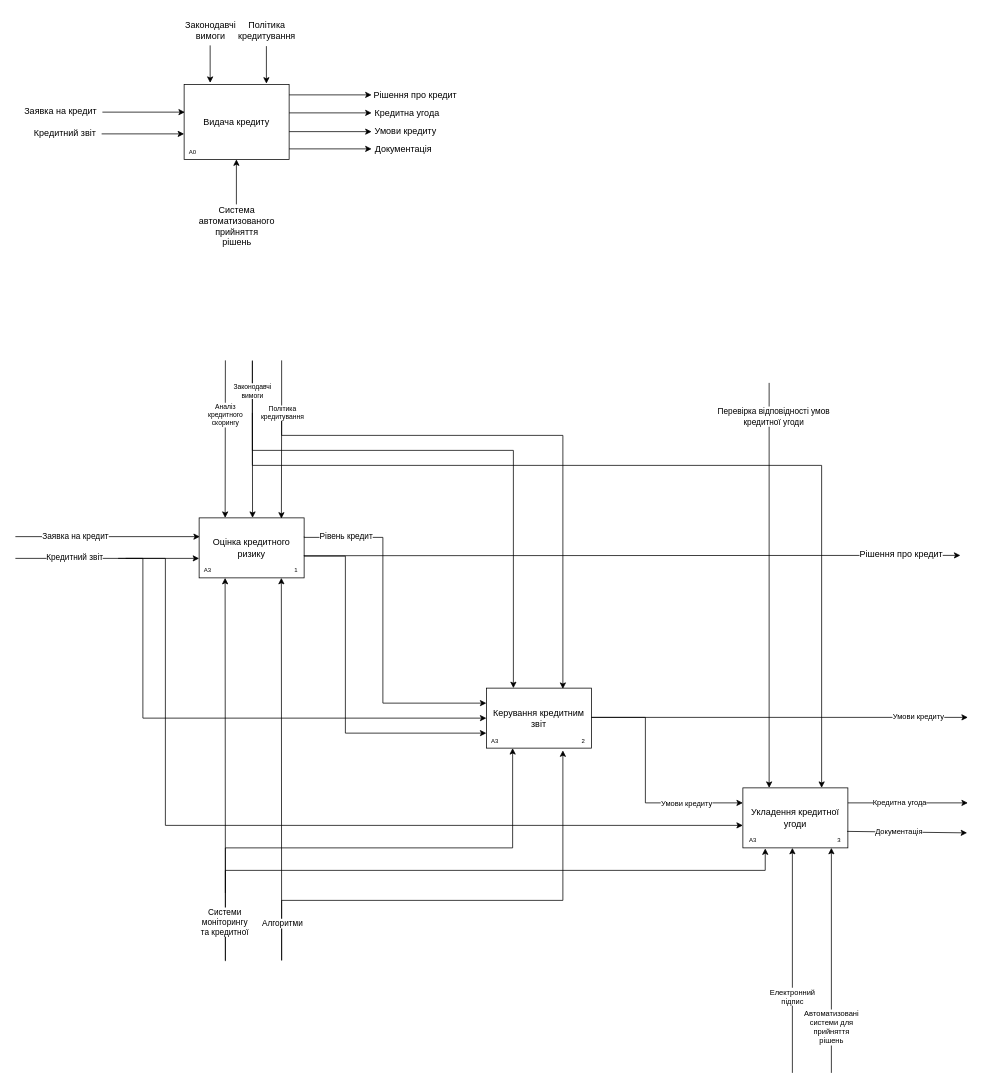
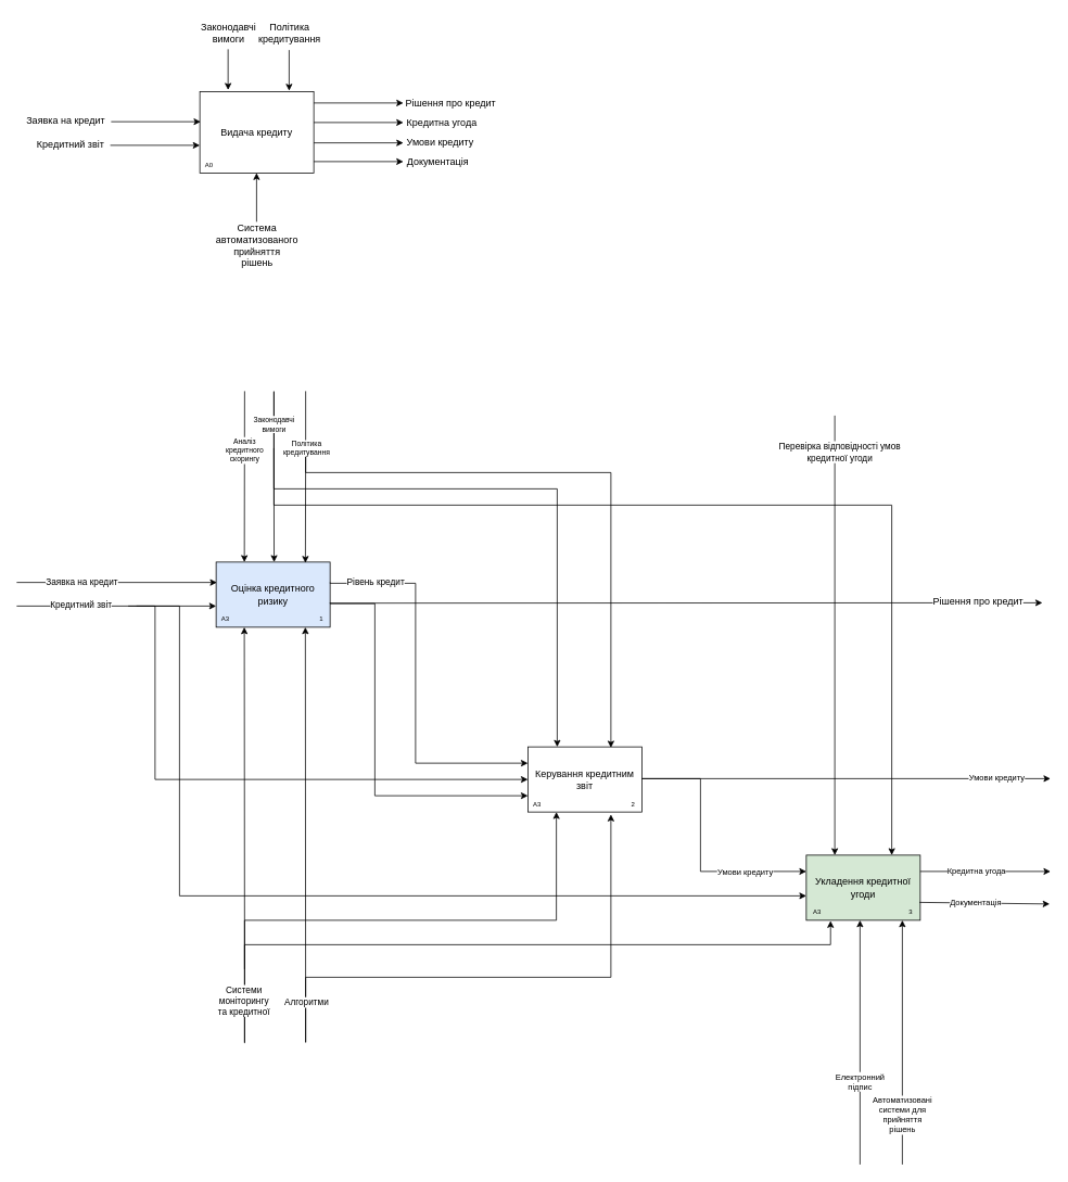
  <mxCell id="0" />
  <mxCell id="1" parent="0" />
  <mxCell id="2" value="Видача кредиту" style="rounded=0;whiteSpace=wrap;html=1;" parent="1" vertex="1"><mxGeometry x="245" y="112" width="140" height="100" as="geometry" /></mxCell>
  <mxCell id="3" value="" style="endArrow=classic;html=1;rounded=0;" parent="1" edge="1"><mxGeometry width="50" height="50" relative="1" as="geometry"><mxPoint x="136" y="149" as="sourcePoint" /><mxPoint x="246" y="149" as="targetPoint" /></mxGeometry></mxCell>
  <mxCell id="4" value="" style="endArrow=classic;html=1;rounded=0;" parent="1" edge="1"><mxGeometry width="50" height="50" relative="1" as="geometry"><mxPoint x="135" y="178" as="sourcePoint" /><mxPoint x="245" y="178" as="targetPoint" /></mxGeometry></mxCell>
  <mxCell id="5" value="Кредитна угода" style="text;html=1;align=center;verticalAlign=middle;resizable=0;points=[];autosize=1;strokeColor=none;fillColor=none;" parent="1" vertex="1"><mxGeometry x="487" y="135" width="110" height="30" as="geometry" /></mxCell>
  <mxCell id="6" value="Кредитний звіт" style="text;html=1;align=center;verticalAlign=middle;resizable=0;points=[];autosize=1;strokeColor=none;fillColor=none;" parent="1" vertex="1"><mxGeometry x="31" y="162" width="110" height="30" as="geometry" /></mxCell>
  <mxCell id="7" value="" style="endArrow=classic;html=1;rounded=0;" parent="1" edge="1"><mxGeometry width="50" height="50" relative="1" as="geometry"><mxPoint x="385" y="175" as="sourcePoint" /><mxPoint x="495" y="175" as="targetPoint" /></mxGeometry></mxCell>
  <mxCell id="8" value="" style="endArrow=classic;html=1;rounded=0;" parent="1" edge="1"><mxGeometry width="50" height="50" relative="1" as="geometry"><mxPoint x="385" y="150" as="sourcePoint" /><mxPoint x="495" y="150" as="targetPoint" /></mxGeometry></mxCell>
  <mxCell id="9" value="Умови кредиту" style="text;html=1;align=center;verticalAlign=middle;resizable=0;points=[];autosize=1;strokeColor=none;fillColor=none;" parent="1" vertex="1"><mxGeometry x="485" y="160" width="110" height="30" as="geometry" /></mxCell>
  <mxCell id="10" value="Документація" style="text;html=1;align=center;verticalAlign=middle;resizable=0;points=[];autosize=1;strokeColor=none;fillColor=none;" parent="1" vertex="1"><mxGeometry x="487" y="183" width="100" height="30" as="geometry" /></mxCell>
  <mxCell id="11" value="" style="endArrow=classic;html=1;rounded=0;" parent="1" edge="1"><mxGeometry width="50" height="50" relative="1" as="geometry"><mxPoint x="385" y="198" as="sourcePoint" /><mxPoint x="495" y="198" as="targetPoint" /></mxGeometry></mxCell>
  <mxCell id="12" value="Заявка на кредит" style="text;html=1;align=center;verticalAlign=middle;resizable=0;points=[];autosize=1;strokeColor=none;fillColor=none;" parent="1" vertex="1"><mxGeometry x="20" y="133" width="120" height="30" as="geometry" /></mxCell>
  <mxCell id="13" value="" style="endArrow=classic;html=1;rounded=0;" parent="1" edge="1"><mxGeometry width="50" height="50" relative="1" as="geometry"><mxPoint x="279.7" y="60" as="sourcePoint" /><mxPoint x="279.7" y="110" as="targetPoint" /></mxGeometry></mxCell>
  <mxCell id="14" value="Законодавчі&lt;br&gt;вимоги" style="text;html=1;align=center;verticalAlign=middle;resizable=0;points=[];autosize=1;strokeColor=none;fillColor=none;" parent="1" vertex="1"><mxGeometry x="235" y="20" width="90" height="40" as="geometry" /></mxCell>
  <mxCell id="15" value="" style="endArrow=classic;html=1;rounded=0;" parent="1" edge="1"><mxGeometry width="50" height="50" relative="1" as="geometry"><mxPoint x="354.7" y="61" as="sourcePoint" /><mxPoint x="354.7" y="111" as="targetPoint" /></mxGeometry></mxCell>
  <mxCell id="16" value="Політика&lt;br&gt;кредитування" style="text;html=1;align=center;verticalAlign=middle;resizable=0;points=[];autosize=1;strokeColor=none;fillColor=none;" parent="1" vertex="1"><mxGeometry x="305" y="20" width="100" height="40" as="geometry" /></mxCell>
  <mxCell id="17" value="" style="endArrow=classic;html=1;rounded=0;" parent="1" edge="1"><mxGeometry width="50" height="50" relative="1" as="geometry"><mxPoint x="314.7" y="272" as="sourcePoint" /><mxPoint x="314.7" y="212" as="targetPoint" /></mxGeometry></mxCell>
  <mxCell id="18" value="Система&lt;br&gt;автоматизованого&lt;br&gt;прийняття&lt;br&gt;рішень" style="text;html=1;align=center;verticalAlign=middle;resizable=0;points=[];autosize=1;strokeColor=none;fillColor=none;" parent="1" vertex="1"><mxGeometry x="255" y="266" width="120" height="70" as="geometry" /></mxCell>
  <mxCell id="19" value="А0" style="text;html=1;align=center;verticalAlign=middle;resizable=0;points=[];autosize=1;strokeColor=none;fillColor=none;fontSize=8;" parent="1" vertex="1"><mxGeometry x="241" y="192" width="30" height="20" as="geometry" /></mxCell>
- <mxCell id="20" value="Оцінка кредитного ризику" style="rounded=0;whiteSpace=wrap;html=1;" parent="1" vertex="1"><mxGeometry x="265" y="690" width="140" height="80" as="geometry" /></mxCell>
+ <mxCell id="20" value="Оцінка кредитного ризику" style="rounded=0;whiteSpace=wrap;html=1;fillColor=#dae8fc;" parent="1" vertex="1"><mxGeometry x="265" y="690" width="140" height="80" as="geometry" /></mxCell>
  <mxCell id="21" value="" style="endArrow=classic;html=1;rounded=0;" parent="1" edge="1"><mxGeometry width="50" height="50" relative="1" as="geometry"><mxPoint x="20" y="715" as="sourcePoint" /><mxPoint x="266" y="715" as="targetPoint" /></mxGeometry></mxCell>
  <mxCell id="22" value="" style="endArrow=classic;html=1;rounded=0;" parent="1" edge="1"><mxGeometry width="50" height="50" relative="1" as="geometry"><mxPoint x="20" y="744" as="sourcePoint" /><mxPoint x="265" y="744" as="targetPoint" /></mxGeometry></mxCell>
  <mxCell id="23" value="Кредитний звіт" style="text;html=1;align=center;verticalAlign=middle;resizable=0;points=[];autosize=1;strokeColor=none;fillColor=none;fontSize=11;labelBackgroundColor=default;" parent="1" vertex="1"><mxGeometry x="49" y="728" width="100" height="30" as="geometry" /></mxCell>
  <mxCell id="24" value="" style="endArrow=classic;html=1;rounded=0;entryX=0;entryY=0.75;entryDx=0;entryDy=0;edgeStyle=orthogonalEdgeStyle;" parent="1" target="32" edge="1"><mxGeometry width="50" height="50" relative="1" as="geometry"><mxPoint x="405" y="740" as="sourcePoint" /><mxPoint x="515" y="740" as="targetPoint" /><Array as="points"><mxPoint x="460" y="741" /><mxPoint x="460" y="977" /></Array></mxGeometry></mxCell>
  <mxCell id="25" value="" style="endArrow=classic;html=1;rounded=0;entryX=0;entryY=0.25;entryDx=0;entryDy=0;edgeStyle=orthogonalEdgeStyle;" parent="1" target="32" edge="1"><mxGeometry width="50" height="50" relative="1" as="geometry"><mxPoint x="405" y="715" as="sourcePoint" /><mxPoint x="515" y="715" as="targetPoint" /><Array as="points"><mxPoint x="510" y="716" /><mxPoint x="510" y="937" /></Array></mxGeometry></mxCell>
  <mxCell id="26" value="" style="endArrow=classic;html=1;rounded=0;" parent="1" edge="1"><mxGeometry width="50" height="50" relative="1" as="geometry"><mxPoint x="300" y="480" as="sourcePoint" /><mxPoint x="299.7" y="690" as="targetPoint" /></mxGeometry></mxCell>
  <mxCell id="27" value="Аналіз&lt;br style=&quot;font-size: 9px;&quot;&gt;кредитного&lt;br style=&quot;font-size: 9px;&quot;&gt;скорингу" style="text;html=1;align=center;verticalAlign=middle;resizable=0;points=[];autosize=1;strokeColor=none;fillColor=none;labelBackgroundColor=default;fontSize=9;" parent="1" vertex="1"><mxGeometry x="265" y="528" width="70" height="50" as="geometry" /></mxCell>
  <mxCell id="28" value="" style="endArrow=classic;html=1;rounded=0;" parent="1" edge="1"><mxGeometry width="50" height="50" relative="1" as="geometry"><mxPoint x="375" y="550" as="sourcePoint" /><mxPoint x="374.7" y="691" as="targetPoint" /></mxGeometry></mxCell>
  <mxCell id="29" value="" style="endArrow=classic;html=1;rounded=0;" parent="1" edge="1"><mxGeometry width="50" height="50" relative="1" as="geometry"><mxPoint x="300" y="1190" as="sourcePoint" /><mxPoint x="299.64" y="770" as="targetPoint" /></mxGeometry></mxCell>
  <mxCell id="30" value="А3" style="text;html=1;align=center;verticalAlign=middle;resizable=0;points=[];autosize=1;strokeColor=none;fillColor=none;fontSize=8;" parent="1" vertex="1"><mxGeometry x="261" y="750" width="30" height="20" as="geometry" /></mxCell>
  <mxCell id="31" value="" style="endArrow=classic;html=1;rounded=0;" parent="1" edge="1"><mxGeometry width="50" height="50" relative="1" as="geometry"><mxPoint x="375" y="1280" as="sourcePoint" /><mxPoint x="374.64" y="770" as="targetPoint" /></mxGeometry></mxCell>
  <mxCell id="32" value="Керування кредитним звіт" style="rounded=0;whiteSpace=wrap;html=1;" parent="1" vertex="1"><mxGeometry x="648" y="917" width="140" height="80" as="geometry" /></mxCell>
  <mxCell id="33" value="" style="endArrow=classic;html=1;rounded=0;entryX=0;entryY=0.25;entryDx=0;entryDy=0;edgeStyle=orthogonalEdgeStyle;" parent="1" target="41" edge="1"><mxGeometry width="50" height="50" relative="1" as="geometry"><mxPoint x="788" y="956" as="sourcePoint" /><mxPoint x="898" y="956" as="targetPoint" /><Array as="points"><mxPoint x="860" y="956" /><mxPoint x="860" y="1070" /></Array></mxGeometry></mxCell>
  <mxCell id="34" value="" style="endArrow=classic;html=1;rounded=0;edgeStyle=orthogonalEdgeStyle;" parent="1" edge="1"><mxGeometry width="50" height="50" relative="1" as="geometry"><mxPoint x="375" y="480" as="sourcePoint" /><mxPoint x="750" y="918" as="targetPoint" /><Array as="points"><mxPoint x="375" y="580" /><mxPoint x="750" y="580" /><mxPoint x="750" y="918" /></Array></mxGeometry></mxCell>
  <mxCell id="35" value="" style="endArrow=classic;html=1;rounded=0;entryX=0.25;entryY=1;entryDx=0;entryDy=0;edgeStyle=orthogonalEdgeStyle;" parent="1" target="32" edge="1"><mxGeometry width="50" height="50" relative="1" as="geometry"><mxPoint x="300" y="1280" as="sourcePoint" /><mxPoint x="602.64" y="997" as="targetPoint" /><Array as="points"><mxPoint x="300" y="1130" /><mxPoint x="683" y="1130" /></Array></mxGeometry></mxCell>
  <mxCell id="36" value="А3" style="text;html=1;align=center;verticalAlign=middle;resizable=0;points=[];autosize=1;strokeColor=none;fillColor=none;fontSize=8;" parent="1" vertex="1"><mxGeometry x="644" y="977" width="30" height="20" as="geometry" /></mxCell>
  <mxCell id="37" value="" style="endArrow=classic;html=1;rounded=0;edgeStyle=elbowEdgeStyle;entryX=0;entryY=0.5;entryDx=0;entryDy=0;" parent="1" target="32" edge="1"><mxGeometry width="50" height="50" relative="1" as="geometry"><mxPoint x="157" y="744" as="sourcePoint" /><mxPoint x="357" y="929" as="targetPoint" /><Array as="points"><mxPoint x="190" y="830" /></Array></mxGeometry></mxCell>
  <mxCell id="38" value="" style="endArrow=classic;html=1;rounded=0;" parent="1" edge="1"><mxGeometry width="50" height="50" relative="1" as="geometry"><mxPoint x="336" y="550" as="sourcePoint" /><mxPoint x="336.23" y="690" as="targetPoint" /></mxGeometry></mxCell>
  <mxCell id="39" value="" style="endArrow=classic;html=1;rounded=0;edgeStyle=orthogonalEdgeStyle;entryX=0.25;entryY=0;entryDx=0;entryDy=0;" parent="1" edge="1"><mxGeometry width="50" height="50" relative="1" as="geometry"><mxPoint x="336" y="480" as="sourcePoint" /><mxPoint x="684" y="917" as="targetPoint" /><Array as="points"><mxPoint x="336" y="600" /><mxPoint x="684" y="600" /></Array></mxGeometry></mxCell>
  <mxCell id="40" value="" style="endArrow=classic;html=1;rounded=0;edgeStyle=orthogonalEdgeStyle;" parent="1" edge="1"><mxGeometry width="50" height="50" relative="1" as="geometry"><mxPoint x="375" y="1280" as="sourcePoint" /><mxPoint x="750" y="1000" as="targetPoint" /><Array as="points"><mxPoint x="375" y="1200" /><mxPoint x="750" y="1200" /></Array></mxGeometry></mxCell>
- <mxCell id="41" value="Укладення кредитної угоди" style="rounded=0;whiteSpace=wrap;html=1;" parent="1" vertex="1"><mxGeometry x="990" y="1050" width="140" height="80" as="geometry" /></mxCell>
+ <mxCell id="41" value="Укладення кредитної угоди" style="rounded=0;whiteSpace=wrap;html=1;fillColor=#d5e8d4;" parent="1" vertex="1"><mxGeometry x="990" y="1050" width="140" height="80" as="geometry" /></mxCell>
  <mxCell id="42" value="Рішення про кредит" style="text;html=1;align=center;verticalAlign=middle;resizable=0;points=[];autosize=1;strokeColor=none;fillColor=none;" parent="1" vertex="1"><mxGeometry x="488" y="111" width="130" height="30" as="geometry" /></mxCell>
  <mxCell id="43" value="" style="endArrow=classic;html=1;rounded=0;" parent="1" edge="1"><mxGeometry width="50" height="50" relative="1" as="geometry"><mxPoint x="385" y="126" as="sourcePoint" /><mxPoint x="495" y="126" as="targetPoint" /></mxGeometry></mxCell>
  <mxCell id="44" value="" style="endArrow=classic;html=1;rounded=0;" parent="1" edge="1"><mxGeometry width="50" height="50" relative="1" as="geometry"><mxPoint x="1130" y="1070" as="sourcePoint" /><mxPoint x="1290" y="1070" as="targetPoint" /></mxGeometry></mxCell>
  <mxCell id="45" value="" style="endArrow=classic;html=1;rounded=0;" parent="1" edge="1"><mxGeometry width="50" height="50" relative="1" as="geometry"><mxPoint x="1129" y="1108" as="sourcePoint" /><mxPoint x="1289" y="1110" as="targetPoint" /></mxGeometry></mxCell>
  <mxCell id="46" value="" style="endArrow=classic;html=1;rounded=0;edgeStyle=elbowEdgeStyle;" parent="1" edge="1"><mxGeometry width="50" height="50" relative="1" as="geometry"><mxPoint x="167" y="744" as="sourcePoint" /><mxPoint x="990" y="1100" as="targetPoint" /><Array as="points"><mxPoint x="220" y="920" /></Array></mxGeometry></mxCell>
  <mxCell id="47" value="" style="endArrow=classic;html=1;rounded=0;" parent="1" edge="1"><mxGeometry width="50" height="50" relative="1" as="geometry"><mxPoint x="405" y="740.44" as="sourcePoint" /><mxPoint x="1280" y="740" as="targetPoint" /></mxGeometry></mxCell>
  <mxCell id="48" value="Умови кредиту" style="text;align=center;verticalAlign=middle;resizable=0;points=[];autosize=1;labelBackgroundColor=default;labelBorderColor=none;shadow=0;glass=0;fillColor=none;fillStyle=auto;fontSize=10;html=1;" parent="1" vertex="1"><mxGeometry x="870" y="1055" width="90" height="30" as="geometry" /></mxCell>
  <mxCell id="49" value="Документація" style="text;html=1;align=center;verticalAlign=middle;resizable=0;points=[];autosize=1;strokeColor=none;fillColor=none;labelBackgroundColor=default;fontSize=10;" parent="1" vertex="1"><mxGeometry x="1153" y="1093" width="90" height="30" as="geometry" /></mxCell>
  <mxCell id="50" value="Кредитна угода" style="text;html=1;align=center;verticalAlign=middle;resizable=0;points=[];autosize=1;strokeColor=none;fillColor=none;fontSize=10;labelBackgroundColor=default;" parent="1" vertex="1"><mxGeometry x="1149" y="1054" width="100" height="30" as="geometry" /></mxCell>
  <mxCell id="51" value="Заявка на кредит" style="text;html=1;align=center;verticalAlign=middle;resizable=0;points=[];autosize=1;strokeColor=none;fillColor=none;labelBackgroundColor=default;fontSize=11;" parent="1" vertex="1"><mxGeometry x="45" y="699" width="110" height="30" as="geometry" /></mxCell>
  <mxCell id="52" value="Політика&lt;br style=&quot;font-size: 9px;&quot;&gt;кредитування" style="text;html=1;align=center;verticalAlign=middle;resizable=0;points=[];autosize=1;strokeColor=none;fillColor=none;fontSize=9;labelBackgroundColor=default;" parent="1" vertex="1"><mxGeometry x="336" y="530" width="80" height="40" as="geometry" /></mxCell>
  <mxCell id="53" value="Рівень кредит" style="text;html=1;align=center;verticalAlign=middle;resizable=0;points=[];autosize=1;strokeColor=none;fillColor=none;fontSize=11;labelBackgroundColor=default;" parent="1" vertex="1"><mxGeometry x="416" y="700" width="90" height="30" as="geometry" /></mxCell>
  <mxCell id="54" value="Алгоритми" style="text;html=1;align=center;verticalAlign=middle;resizable=0;points=[];autosize=1;strokeColor=none;fillColor=none;fontSize=11;labelBackgroundColor=default;" parent="1" vertex="1"><mxGeometry x="336" y="1216" width="80" height="30" as="geometry" /></mxCell>
  <mxCell id="55" value="Рішення про кредит" style="text;html=1;align=center;verticalAlign=middle;resizable=0;points=[];autosize=1;strokeColor=none;fillColor=none;labelBackgroundColor=default;" parent="1" vertex="1"><mxGeometry x="1136" y="724" width="130" height="30" as="geometry" /></mxCell>
  <mxCell id="56" value="" style="endArrow=classic;html=1;rounded=0;entryX=0.25;entryY=0;entryDx=0;entryDy=0;" parent="1" target="41" edge="1"><mxGeometry width="50" height="50" relative="1" as="geometry"><mxPoint x="1025" y="510" as="sourcePoint" /><mxPoint x="960" y="930" as="targetPoint" /></mxGeometry></mxCell>
  <mxCell id="57" value="Перевірка відповідності умов&lt;br style=&quot;font-size: 11px;&quot;&gt;кредитної угоди" style="edgeLabel;html=1;align=center;verticalAlign=middle;resizable=0;points=[];fontSize=11;" parent="56" connectable="0" vertex="1"><mxGeometry x="-0.005" relative="1" as="geometry"><mxPoint x="5" y="-225" as="offset" /></mxGeometry></mxCell>
  <mxCell id="58" value="" style="endArrow=classic;html=1;rounded=0;edgeStyle=orthogonalEdgeStyle;entryX=0.75;entryY=0;entryDx=0;entryDy=0;" parent="1" target="41" edge="1"><mxGeometry width="50" height="50" relative="1" as="geometry"><mxPoint x="336" y="481" as="sourcePoint" /><mxPoint x="684" y="918" as="targetPoint" /><Array as="points"><mxPoint x="336" y="620" /><mxPoint x="1095" y="620" /></Array></mxGeometry></mxCell>
  <mxCell id="59" value="Законодавчі&lt;br style=&quot;font-size: 9px;&quot;&gt;вимоги" style="text;html=1;align=center;verticalAlign=middle;resizable=0;points=[];autosize=1;strokeColor=none;fillColor=none;fontSize=9;labelBackgroundColor=default;" parent="1" vertex="1"><mxGeometry x="301" y="501" width="70" height="40" as="geometry" /></mxCell>
  <mxCell id="60" value="" style="endArrow=classic;html=1;rounded=0;edgeStyle=orthogonalEdgeStyle;entryX=0.213;entryY=1.009;entryDx=0;entryDy=0;entryPerimeter=0;" parent="1" target="41" edge="1"><mxGeometry width="50" height="50" relative="1" as="geometry"><mxPoint x="300" y="1281" as="sourcePoint" /><mxPoint x="1030" y="1131" as="targetPoint" /><Array as="points"><mxPoint x="300" y="1160" /><mxPoint x="1020" y="1160" /><mxPoint x="1020" y="1131" /></Array></mxGeometry></mxCell>
  <mxCell id="61" value="" style="endArrow=classic;html=1;rounded=0;" parent="1" edge="1"><mxGeometry width="50" height="50" relative="1" as="geometry"><mxPoint x="1056" y="1430" as="sourcePoint" /><mxPoint x="1056" y="1130" as="targetPoint" /></mxGeometry></mxCell>
  <mxCell id="62" value="Електронний&lt;br style=&quot;font-size: 10px;&quot;&gt;підпис" style="edgeLabel;html=1;align=center;verticalAlign=middle;resizable=0;points=[];fontSize=10;" parent="61" connectable="0" vertex="1"><mxGeometry x="-0.315" y="1" relative="1" as="geometry"><mxPoint as="offset" /></mxGeometry></mxCell>
  <mxCell id="63" value="" style="endArrow=classic;html=1;rounded=0;" parent="1" edge="1"><mxGeometry width="50" height="50" relative="1" as="geometry"><mxPoint x="1108" y="1430" as="sourcePoint" /><mxPoint x="1108" y="1130" as="targetPoint" /></mxGeometry></mxCell>
  <mxCell id="64" value="Автоматизовані&lt;br style=&quot;font-size: 10px;&quot;&gt;системи для&lt;br style=&quot;font-size: 10px;&quot;&gt;прийняття&lt;br style=&quot;font-size: 10px;&quot;&gt;рішень" style="edgeLabel;html=1;align=center;verticalAlign=middle;resizable=0;points=[];fontSize=10;" parent="63" connectable="0" vertex="1"><mxGeometry x="-0.584" y="1" relative="1" as="geometry"><mxPoint as="offset" /></mxGeometry></mxCell>
  <mxCell id="65" value="А3" style="text;html=1;align=center;verticalAlign=middle;resizable=0;points=[];autosize=1;strokeColor=none;fillColor=none;fontSize=8;" parent="1" vertex="1"><mxGeometry x="988" y="1110" width="30" height="20" as="geometry" /></mxCell>
  <mxCell id="66" value="2" style="text;html=1;align=center;verticalAlign=middle;resizable=0;points=[];autosize=1;strokeColor=none;fillColor=none;fontSize=8;" parent="1" vertex="1"><mxGeometry x="762" y="977" width="30" height="20" as="geometry" /></mxCell>
  <mxCell id="67" value="3" style="text;html=1;align=center;verticalAlign=middle;resizable=0;points=[];autosize=1;strokeColor=none;fillColor=none;fontSize=8;" parent="1" vertex="1"><mxGeometry x="1103" y="1110" width="30" height="20" as="geometry" /></mxCell>
  <mxCell id="68" value="1" style="text;html=1;align=center;verticalAlign=middle;resizable=0;points=[];autosize=1;strokeColor=none;fillColor=none;fontSize=8;" parent="1" vertex="1"><mxGeometry x="379" y="750" width="30" height="20" as="geometry" /></mxCell>
  <mxCell id="69" value="" style="endArrow=classic;html=1;rounded=0;" parent="1" edge="1"><mxGeometry width="50" height="50" relative="1" as="geometry"><mxPoint x="788" y="956" as="sourcePoint" /><mxPoint x="1290" y="956" as="targetPoint" /></mxGeometry></mxCell>
  <mxCell id="70" value="Умови кредиту" style="text;align=center;verticalAlign=middle;resizable=0;points=[];autosize=1;labelBackgroundColor=default;labelBorderColor=none;shadow=0;glass=0;fillColor=none;fillStyle=auto;fontSize=10;html=1;" parent="1" vertex="1"><mxGeometry x="1179" y="940" width="90" height="30" as="geometry" /></mxCell>
  <mxCell id="71" value="Системи&lt;br style=&quot;font-size: 11px;&quot;&gt;моніторингу&lt;br style=&quot;font-size: 11px;&quot;&gt;та кредитної" style="text;html=1;align=center;verticalAlign=middle;resizable=0;points=[];autosize=1;strokeColor=none;fillColor=none;fontSize=11;labelBackgroundColor=default;" parent="1" vertex="1"><mxGeometry x="259" y="1204" width="80" height="50" as="geometry" /></mxCell>
